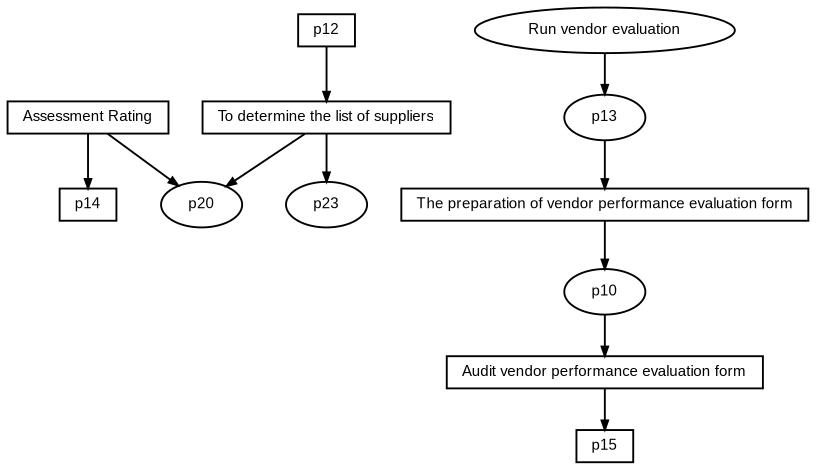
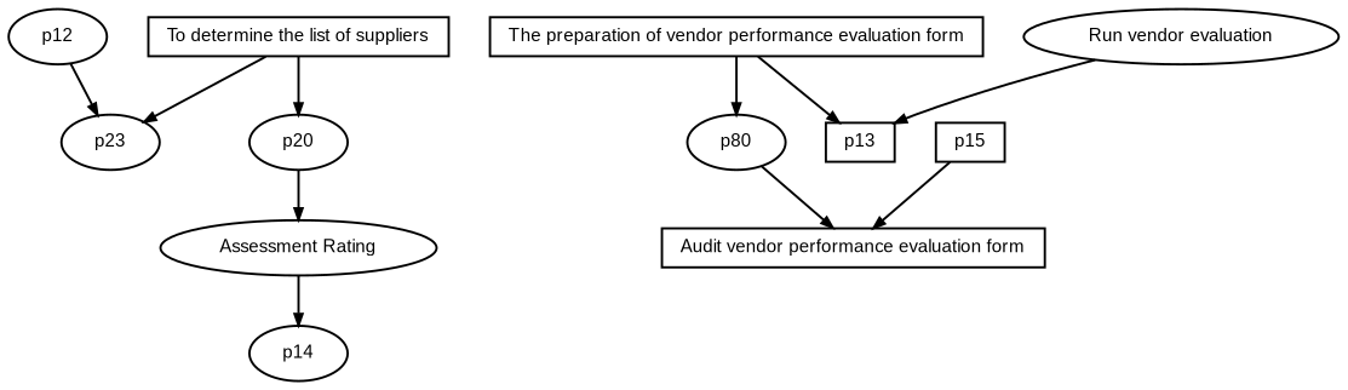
  digraph {
    fontname=Arial
    fontsize=8
    rankdir=TB
    ranksep=.3
    remincross=true
    node [fontname=Arial fontsize=8 shape=oval]
    edge [arrowsize=0.5]
    n1 [height=.2 label="To determine the list of suppliers" shape=box width=.2]
    n2 [height=.2 label=p23 width=.2]
    n3 [height=.2 label=p20 width=.2]
-   n4 [height=.2 label="Assessment Rating" shape=box width=.2]
+   n4 [height=.2 label="Assessment Rating" shape=ellipse width=.2]
    n5 [height=.2 label="The preparation of vendor performance evaluation form" shape=box width=.2]
-   n6 [height=.2 label=p10 width=.2]
+   n6 [height=.2 label=p80 width=.2]
    n7 [height=.2 label="Audit vendor performance evaluation form" shape=box width=.2]
-   n8 [height=.2 label=p14 shape=box width=.2]
+   n8 [height=.2 label=p14 width=.2]
    n9 [height=.2 label=p15 shape=box width=.2]
    n10 [height=.2 label="Run vendor evaluation" shape=ellipse width=.2]
-   n11 [height=.2 label=p13 width=.2]
-   n12 [height=.2 label=p12 shape=box width=.2]
+   n11 [height=.2 label=p13 shape=box width=.2]
+   n12 [height=.2 label=p12 width=.2]
    n1 -> n2
    n1 -> n3
-   n4 -> n3
+   n3 -> n4
    n4 -> n8
    n5 -> n6
    n6 -> n7
-   n7 -> n9
+   n9 -> n7
    n10 -> n11
-   n11 -> n5
-   n12 -> n1
+   n5 -> n11
+   n12 -> n2
  }
